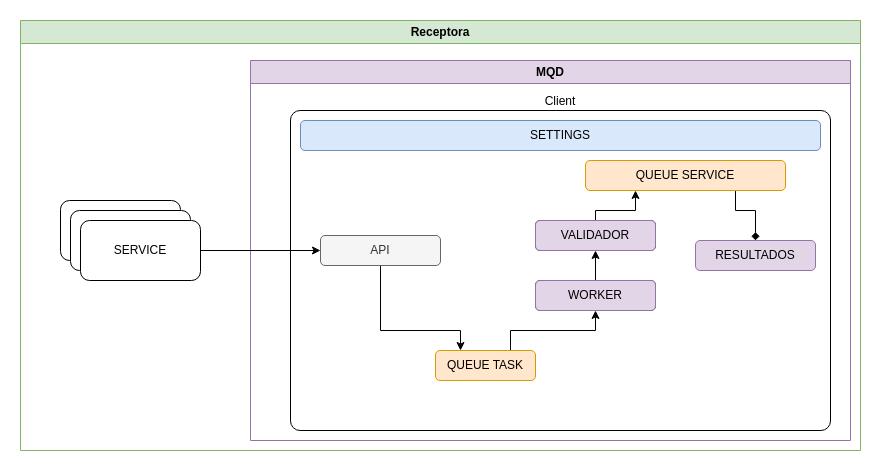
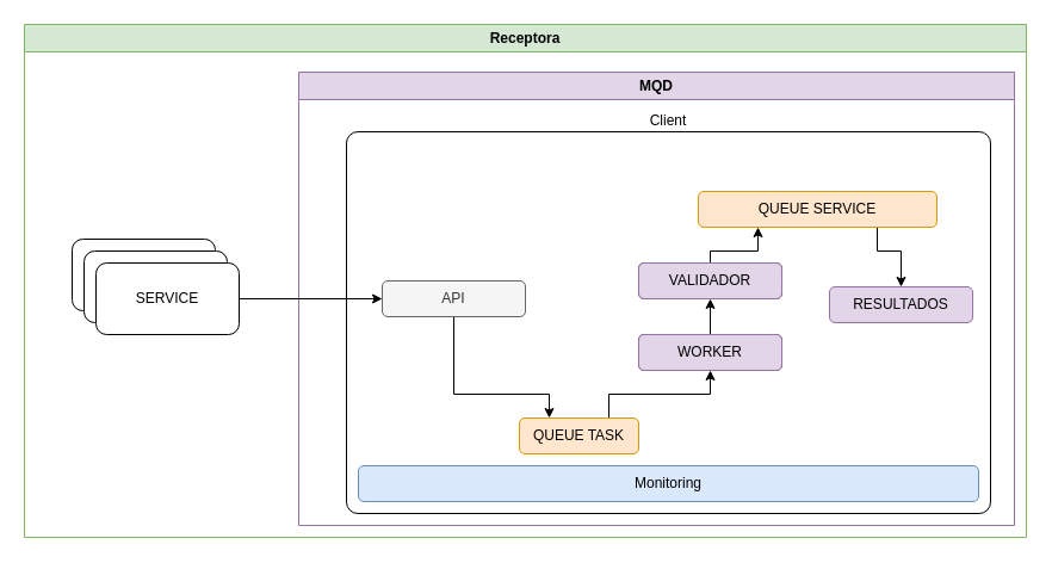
  <mxCell id="0" />
  <mxCell id="1" parent="0" />
  <mxCell id="2" value="Receptora" style="swimlane;whiteSpace=wrap;html=1;fillColor=#d5e8d4;strokeColor=#82b366;" vertex="1" parent="1"><mxGeometry x="20" y="20" width="840" height="430" as="geometry" /></mxCell>
  <mxCell id="3" value="MQD" style="swimlane;whiteSpace=wrap;html=1;fillColor=#e1d5e7;strokeColor=#9673a6;" vertex="1" parent="2"><mxGeometry x="230" y="40" width="600" height="380" as="geometry" /></mxCell>
  <mxCell id="4" value="Client" style="rounded=1;whiteSpace=wrap;html=1;arcSize=3;labelPosition=center;verticalLabelPosition=top;align=center;verticalAlign=bottom;" vertex="1" parent="3"><mxGeometry x="40" y="50" width="540" height="320" as="geometry" /></mxCell>
+ <mxCell id="5" value="Monitoring" style="rounded=1;whiteSpace=wrap;html=1;fillColor=#dae8fc;strokeColor=#6c8ebf;" vertex="1" parent="3"><mxGeometry x="50" y="330" width="520" height="30" as="geometry" /></mxCell>
  <mxCell id="6" style="edgeStyle=orthogonalEdgeStyle;rounded=0;orthogonalLoop=1;jettySize=auto;html=1;exitX=0.75;exitY=0;exitDx=0;exitDy=0;" edge="1" parent="3" source="7" target="10"><mxGeometry relative="1" as="geometry"><mxPoint x="280" y="290" as="sourcePoint" /></mxGeometry></mxCell>
  <mxCell id="7" value="QUEUE TASK" style="rounded=1;whiteSpace=wrap;html=1;fillColor=#ffe6cc;strokeColor=#d79b00;" vertex="1" parent="3"><mxGeometry x="185" y="290" width="100" height="30" as="geometry" /></mxCell>
- <mxCell id="8" value="SETTINGS" style="rounded=1;whiteSpace=wrap;html=1;fillColor=#dae8fc;strokeColor=#6c8ebf;" vertex="1" parent="3"><mxGeometry x="50" y="60" width="520" height="30" as="geometry" /></mxCell>
  <mxCell id="9" value="" style="edgeStyle=orthogonalEdgeStyle;rounded=0;orthogonalLoop=1;jettySize=auto;html=1;" edge="1" parent="3" source="10" target="14"><mxGeometry relative="1" as="geometry" /></mxCell>
  <mxCell id="10" value="WORKER" style="rounded=1;whiteSpace=wrap;html=1;" vertex="1" parent="3"><mxGeometry x="285" y="220" width="120" height="30" as="geometry" /></mxCell>
  <mxCell id="11" style="edgeStyle=orthogonalEdgeStyle;rounded=0;orthogonalLoop=1;jettySize=auto;html=1;entryX=0.25;entryY=0;entryDx=0;entryDy=0;" edge="1" parent="3" source="12" target="7"><mxGeometry relative="1" as="geometry"><Array as="points"><mxPoint x="130" y="270" /><mxPoint x="210" y="270" /></Array></mxGeometry></mxCell>
  <mxCell id="12" value="API" style="rounded=1;whiteSpace=wrap;html=1;fillColor=#f5f5f5;fontColor=#333333;strokeColor=#666666;" vertex="1" parent="3"><mxGeometry x="70" y="175" width="120" height="30" as="geometry" /></mxCell>
  <mxCell id="13" style="edgeStyle=orthogonalEdgeStyle;rounded=0;orthogonalLoop=1;jettySize=auto;html=1;entryX=0.25;entryY=1;entryDx=0;entryDy=0;" edge="1" parent="3" source="14" target="17"><mxGeometry relative="1" as="geometry"><Array as="points"><mxPoint x="345" y="150" /><mxPoint x="385" y="150" /></Array></mxGeometry></mxCell>
  <mxCell id="14" value="VALIDADOR" style="rounded=1;whiteSpace=wrap;html=1;" vertex="1" parent="3"><mxGeometry x="285" y="160" width="120" height="30" as="geometry" /></mxCell>
  <mxCell id="15" value="RESULTADOS" style="rounded=1;whiteSpace=wrap;html=1;fillColor=#e1d5e7;strokeColor=#9673a6;" vertex="1" parent="3"><mxGeometry x="445" y="180" width="120" height="30" as="geometry" /></mxCell>
- <mxCell id="16" style="edgeStyle=orthogonalEdgeStyle;rounded=0;orthogonalLoop=1;jettySize=auto;html=1;exitX=0.75;exitY=1;exitDx=0;exitDy=0;endArrow=diamond;" edge="1" parent="3" source="17" target="15"><mxGeometry relative="1" as="geometry"><Array as="points"><mxPoint x="485" y="150" /><mxPoint x="505" y="150" /></Array></mxGeometry></mxCell>
+ <mxCell id="16" style="edgeStyle=orthogonalEdgeStyle;rounded=0;orthogonalLoop=1;jettySize=auto;html=1;exitX=0.75;exitY=1;exitDx=0;exitDy=0;" edge="1" parent="3" source="17" target="15"><mxGeometry relative="1" as="geometry"><Array as="points"><mxPoint x="485" y="150" /><mxPoint x="505" y="150" /></Array></mxGeometry></mxCell>
  <mxCell id="17" value="QUEUE SERVICE" style="rounded=1;whiteSpace=wrap;html=1;fillColor=#ffe6cc;strokeColor=#d79b00;" vertex="1" parent="3"><mxGeometry x="335" y="100" width="200" height="30" as="geometry" /></mxCell>
  <mxCell id="18" value="VALIDADOR" style="rounded=1;whiteSpace=wrap;html=1;fillColor=#e1d5e7;strokeColor=#9673a6;" vertex="1" parent="3"><mxGeometry x="285" y="160" width="120" height="30" as="geometry" /></mxCell>
  <mxCell id="19" value="WORKER" style="rounded=1;whiteSpace=wrap;html=1;fillColor=#e1d5e7;strokeColor=#9673a6;" vertex="1" parent="3"><mxGeometry x="285" y="220" width="120" height="30" as="geometry" /></mxCell>
  <mxCell id="20" value="" style="group" vertex="1" connectable="0" parent="2"><mxGeometry x="40" y="180" width="140" height="80" as="geometry" /></mxCell>
  <mxCell id="21" value="API" style="rounded=1;whiteSpace=wrap;html=1;" vertex="1" parent="20"><mxGeometry width="120" height="60" as="geometry" /></mxCell>
  <mxCell id="22" value="API" style="rounded=1;whiteSpace=wrap;html=1;" vertex="1" parent="20"><mxGeometry x="10" y="10" width="120" height="60" as="geometry" /></mxCell>
  <mxCell id="23" value="SERVICE" style="rounded=1;whiteSpace=wrap;html=1;" vertex="1" parent="20"><mxGeometry x="20" y="20" width="120" height="60" as="geometry" /></mxCell>
  <mxCell id="24" style="edgeStyle=orthogonalEdgeStyle;rounded=0;orthogonalLoop=1;jettySize=auto;html=1;entryX=0;entryY=0.5;entryDx=0;entryDy=0;" edge="1" parent="2" source="23" target="12"><mxGeometry relative="1" as="geometry" /></mxCell>
